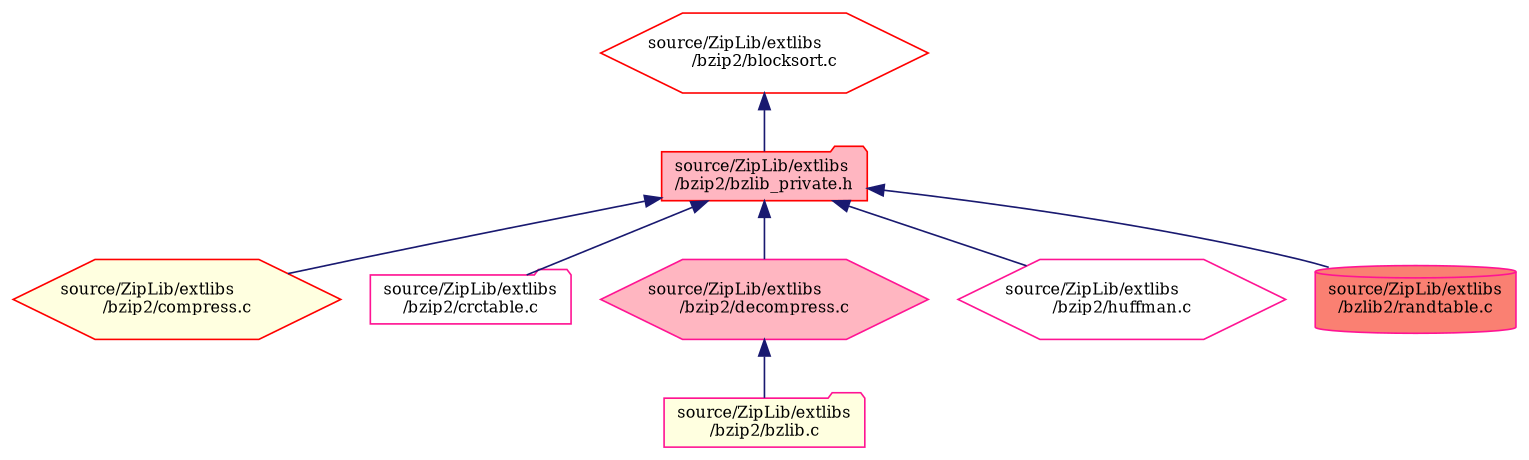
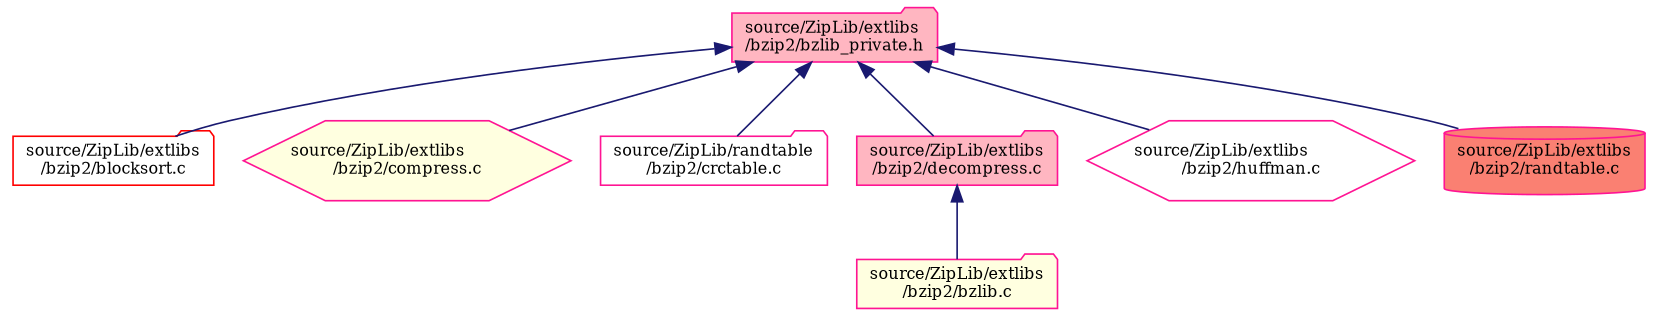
  digraph {
    fontname="DejaVu Serif"
    node [color=deeppink fillcolor=white fontname="DejaVu Serif" fontsize=10 shape=folder style=filled]
    edge [color=midnightblue dir=back fontname="DejaVu Serif" fontsize=10 labelfontname=Helvetica labelfontsize=10 style=solid]
-   n1 [color=red fillcolor=lightpink fontcolor=black height=0.2 label="source/ZipLib/extlibs\l/bzip2/bzlib_private.h" width=0.4]
-   n2 [color=red height=0.2 label="source/ZipLib/extlibs\l/bzip2/blocksort.c" shape=hexagon width=0.4]
-   n3 [color=red fillcolor=lightyellow height=0.2 label="source/ZipLib/extlibs\l/bzip2/compress.c" shape=hexagon width=0.4]
-   n4 [height=0.2 label="source/ZipLib/extlibs\l/bzip2/crctable.c" width=0.4]
-   n5 [fillcolor=lightpink height=0.2 label="source/ZipLib/extlibs\l/bzip2/decompress.c" shape=hexagon width=0.4]
+   n1 [fillcolor=lightpink fontcolor=black height=0.2 label="source/ZipLib/extlibs\l/bzip2/bzlib_private.h" width=0.4]
+   n2 [color=red height=0.2 label="source/ZipLib/extlibs\l/bzip2/blocksort.c" width=0.4]
+   n3 [fillcolor=lightyellow height=0.2 label="source/ZipLib/extlibs\l/bzip2/compress.c" shape=hexagon width=0.4]
+   n4 [height=0.2 label="source/ZipLib/randtable\l/bzip2/crctable.c" width=0.4]
+   n5 [fillcolor=lightpink height=0.2 label="source/ZipLib/extlibs\l/bzip2/decompress.c" width=0.4]
    n6 [height=0.2 label="source/ZipLib/extlibs\l/bzip2/huffman.c" shape=hexagon width=0.4]
-   n7 [fillcolor=salmon height=0.2 label="source/ZipLib/extlibs\l/bzlib2/randtable.c" shape=cylinder width=0.4]
+   n7 [fillcolor=salmon height=0.2 label="source/ZipLib/extlibs\l/bzip2/randtable.c" shape=cylinder width=0.4]
    n8 [fillcolor=lightyellow height=0.2 label="source/ZipLib/extlibs\l/bzip2/bzlib.c" width=0.4]
-   n2 -> n1
+   n1 -> n2
    n1 -> n3
    n1 -> n4
    n1 -> n5
    n1 -> n6
    n1 -> n7
    n5 -> n8
  }
